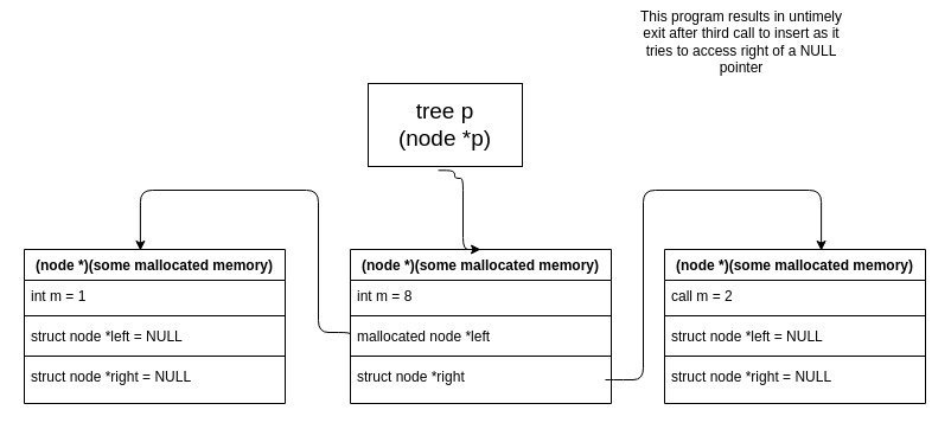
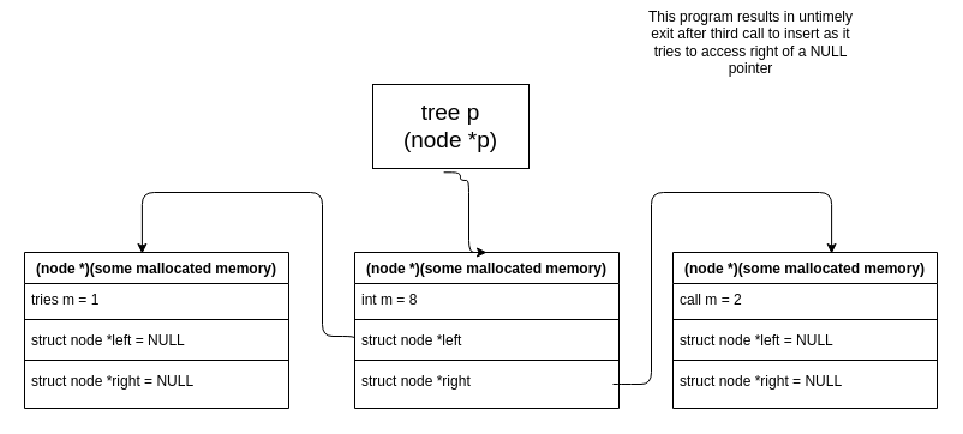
  <mxCell id="0" />
  <mxCell id="1" parent="0" />
  <mxCell id="2" value="(node *)(some mallocated memory)" style="swimlane;fontStyle=1;align=center;verticalAlign=top;childLayout=stackLayout;horizontal=1;startSize=26;horizontalStack=0;resizeParent=1;resizeParentMax=0;resizeLast=0;collapsible=1;marginBottom=0;" parent="1" vertex="1"><mxGeometry x="295" y="210" width="220" height="130" as="geometry" /></mxCell>
  <mxCell id="3" value="int m = 8" style="text;strokeColor=none;fillColor=none;align=left;verticalAlign=top;spacingLeft=4;spacingRight=4;overflow=hidden;rotatable=0;points=[[0,0.5],[1,0.5]];portConstraint=eastwest;" parent="2" vertex="1"><mxGeometry y="26" width="220" height="26" as="geometry" /></mxCell>
  <mxCell id="4" value="" style="line;strokeWidth=1;fillColor=none;align=left;verticalAlign=middle;spacingTop=-1;spacingLeft=3;spacingRight=3;rotatable=0;labelPosition=right;points=[];portConstraint=eastwest;strokeColor=inherit;" parent="2" vertex="1"><mxGeometry y="52" width="220" height="8" as="geometry" /></mxCell>
- <mxCell id="5" value="mallocated node *left " style="text;strokeColor=none;fillColor=none;align=left;verticalAlign=top;spacingLeft=4;spacingRight=4;overflow=hidden;rotatable=0;points=[[0,0.5],[1,0.5]];portConstraint=eastwest;" parent="2" vertex="1"><mxGeometry y="60" width="220" height="26" as="geometry" /></mxCell>
+ <mxCell id="5" value="struct node *left " style="text;strokeColor=none;fillColor=none;align=left;verticalAlign=top;spacingLeft=4;spacingRight=4;overflow=hidden;rotatable=0;points=[[0,0.5],[1,0.5]];portConstraint=eastwest;" parent="2" vertex="1"><mxGeometry y="60" width="220" height="26" as="geometry" /></mxCell>
  <mxCell id="6" value="" style="line;strokeWidth=1;fillColor=none;align=left;verticalAlign=middle;spacingTop=-1;spacingLeft=3;spacingRight=3;rotatable=0;labelPosition=right;points=[];portConstraint=eastwest;strokeColor=inherit;" parent="2" vertex="1"><mxGeometry y="86" width="220" height="8" as="geometry" /></mxCell>
  <mxCell id="7" value="struct node *right " style="text;strokeColor=none;fillColor=none;align=left;verticalAlign=top;spacingLeft=4;spacingRight=4;overflow=hidden;rotatable=0;points=[[0,0.5],[1,0.5]];portConstraint=eastwest;" parent="2" vertex="1"><mxGeometry y="94" width="220" height="26" as="geometry" /></mxCell>
  <mxCell id="8" style="text;strokeColor=none;fillColor=none;align=left;verticalAlign=top;spacingLeft=4;spacingRight=4;overflow=hidden;rotatable=0;points=[[0,0.5],[1,0.5]];portConstraint=eastwest;" parent="2" vertex="1"><mxGeometry y="120" width="220" height="10" as="geometry" /></mxCell>
  <mxCell id="9" value="tree p&lt;br&gt;(node *p)" style="rounded=0;whiteSpace=wrap;html=1;fontSize=19;" parent="1" vertex="1"><mxGeometry x="310" y="70" width="130" height="70" as="geometry" /></mxCell>
  <mxCell id="10" value="" style="endArrow=classic;html=1;exitX=0.455;exitY=1.047;exitDx=0;exitDy=0;exitPerimeter=0;entryX=0.5;entryY=0;entryDx=0;entryDy=0;edgeStyle=orthogonalEdgeStyle;" parent="1" source="9" target="2" edge="1"><mxGeometry width="50" height="50" relative="1" as="geometry"><mxPoint x="380" y="200" as="sourcePoint" /><mxPoint x="430" y="150" as="targetPoint" /><Array as="points"><mxPoint x="383" y="150" /><mxPoint x="390" y="150" /><mxPoint x="390" y="210" /></Array></mxGeometry></mxCell>
  <mxCell id="11" value="(node *)(some mallocated memory)" style="swimlane;fontStyle=1;align=center;verticalAlign=top;childLayout=stackLayout;horizontal=1;startSize=26;horizontalStack=0;resizeParent=1;resizeParentMax=0;resizeLast=0;collapsible=1;marginBottom=0;" parent="1" vertex="1"><mxGeometry x="20" y="210" width="220" height="130" as="geometry" /></mxCell>
- <mxCell id="12" value="int m = 1" style="text;strokeColor=none;fillColor=none;align=left;verticalAlign=top;spacingLeft=4;spacingRight=4;overflow=hidden;rotatable=0;points=[[0,0.5],[1,0.5]];portConstraint=eastwest;" parent="11" vertex="1"><mxGeometry y="26" width="220" height="26" as="geometry" /></mxCell>
+ <mxCell id="12" value="tries m = 1" style="text;strokeColor=none;fillColor=none;align=left;verticalAlign=top;spacingLeft=4;spacingRight=4;overflow=hidden;rotatable=0;points=[[0,0.5],[1,0.5]];portConstraint=eastwest;" parent="11" vertex="1"><mxGeometry y="26" width="220" height="26" as="geometry" /></mxCell>
  <mxCell id="13" value="" style="line;strokeWidth=1;fillColor=none;align=left;verticalAlign=middle;spacingTop=-1;spacingLeft=3;spacingRight=3;rotatable=0;labelPosition=right;points=[];portConstraint=eastwest;strokeColor=inherit;" parent="11" vertex="1"><mxGeometry y="52" width="220" height="8" as="geometry" /></mxCell>
  <mxCell id="14" value="struct node *left = NULL" style="text;strokeColor=none;fillColor=none;align=left;verticalAlign=top;spacingLeft=4;spacingRight=4;overflow=hidden;rotatable=0;points=[[0,0.5],[1,0.5]];portConstraint=eastwest;" parent="11" vertex="1"><mxGeometry y="60" width="220" height="26" as="geometry" /></mxCell>
  <mxCell id="15" value="" style="line;strokeWidth=1;fillColor=none;align=left;verticalAlign=middle;spacingTop=-1;spacingLeft=3;spacingRight=3;rotatable=0;labelPosition=right;points=[];portConstraint=eastwest;strokeColor=inherit;" parent="11" vertex="1"><mxGeometry y="86" width="220" height="8" as="geometry" /></mxCell>
  <mxCell id="16" value="struct node *right = NULL&#10;" style="text;strokeColor=none;fillColor=none;align=left;verticalAlign=top;spacingLeft=4;spacingRight=4;overflow=hidden;rotatable=0;points=[[0,0.5],[1,0.5]];portConstraint=eastwest;" parent="11" vertex="1"><mxGeometry y="94" width="220" height="26" as="geometry" /></mxCell>
  <mxCell id="17" style="text;strokeColor=none;fillColor=none;align=left;verticalAlign=top;spacingLeft=4;spacingRight=4;overflow=hidden;rotatable=0;points=[[0,0.5],[1,0.5]];portConstraint=eastwest;" parent="11" vertex="1"><mxGeometry y="120" width="220" height="10" as="geometry" /></mxCell>
  <mxCell id="18" value="(node *)(some mallocated memory)" style="swimlane;fontStyle=1;align=center;verticalAlign=top;childLayout=stackLayout;horizontal=1;startSize=26;horizontalStack=0;resizeParent=1;resizeParentMax=0;resizeLast=0;collapsible=1;marginBottom=0;" parent="1" vertex="1"><mxGeometry x="560" y="210" width="220" height="130" as="geometry" /></mxCell>
  <mxCell id="19" value="call m = 2" style="text;strokeColor=none;fillColor=none;align=left;verticalAlign=top;spacingLeft=4;spacingRight=4;overflow=hidden;rotatable=0;points=[[0,0.5],[1,0.5]];portConstraint=eastwest;" parent="18" vertex="1"><mxGeometry y="26" width="220" height="26" as="geometry" /></mxCell>
  <mxCell id="20" value="" style="line;strokeWidth=1;fillColor=none;align=left;verticalAlign=middle;spacingTop=-1;spacingLeft=3;spacingRight=3;rotatable=0;labelPosition=right;points=[];portConstraint=eastwest;strokeColor=inherit;" parent="18" vertex="1"><mxGeometry y="52" width="220" height="8" as="geometry" /></mxCell>
  <mxCell id="21" value="struct node *left = NULL" style="text;strokeColor=none;fillColor=none;align=left;verticalAlign=top;spacingLeft=4;spacingRight=4;overflow=hidden;rotatable=0;points=[[0,0.5],[1,0.5]];portConstraint=eastwest;" parent="18" vertex="1"><mxGeometry y="60" width="220" height="26" as="geometry" /></mxCell>
  <mxCell id="22" value="" style="line;strokeWidth=1;fillColor=none;align=left;verticalAlign=middle;spacingTop=-1;spacingLeft=3;spacingRight=3;rotatable=0;labelPosition=right;points=[];portConstraint=eastwest;strokeColor=inherit;" parent="18" vertex="1"><mxGeometry y="86" width="220" height="8" as="geometry" /></mxCell>
  <mxCell id="23" value="struct node *right = NULL&#10;" style="text;strokeColor=none;fillColor=none;align=left;verticalAlign=top;spacingLeft=4;spacingRight=4;overflow=hidden;rotatable=0;points=[[0,0.5],[1,0.5]];portConstraint=eastwest;" parent="18" vertex="1"><mxGeometry y="94" width="220" height="26" as="geometry" /></mxCell>
  <mxCell id="24" style="text;strokeColor=none;fillColor=none;align=left;verticalAlign=top;spacingLeft=4;spacingRight=4;overflow=hidden;rotatable=0;points=[[0,0.5],[1,0.5]];portConstraint=eastwest;" parent="18" vertex="1"><mxGeometry y="120" width="220" height="10" as="geometry" /></mxCell>
  <mxCell id="25" value="" style="endArrow=classic;html=1;exitX=0;exitY=0.5;exitDx=0;exitDy=0;entryX=0.445;entryY=0.008;entryDx=0;entryDy=0;entryPerimeter=0;edgeStyle=orthogonalEdgeStyle;" parent="1" source="5" target="11" edge="1"><mxGeometry width="50" height="50" relative="1" as="geometry"><mxPoint x="380" y="270" as="sourcePoint" /><mxPoint x="430" y="220" as="targetPoint" /><Array as="points"><mxPoint x="295" y="280" /><mxPoint x="268" y="280" /><mxPoint x="268" y="160" /><mxPoint x="118" y="160" /></Array></mxGeometry></mxCell>
  <mxCell id="26" value="" style="endArrow=classic;html=1;entryX=0.445;entryY=0.008;entryDx=0;entryDy=0;entryPerimeter=0;edgeStyle=orthogonalEdgeStyle;" parent="1" edge="1"><mxGeometry width="50" height="50" relative="1" as="geometry"><mxPoint x="510" y="320" as="sourcePoint" /><mxPoint x="692.1" y="211.04" as="targetPoint" /><Array as="points"><mxPoint x="515" y="320" /><mxPoint x="542" y="320" /><mxPoint x="542" y="160" /><mxPoint x="692" y="160" /></Array></mxGeometry></mxCell>
  <mxCell id="27" value="This program results in untimely exit after third call to insert as it tries to access right of a NULL pointer" style="text;html=1;strokeColor=none;fillColor=none;align=center;verticalAlign=middle;whiteSpace=wrap;rounded=0;" vertex="1" parent="1"><mxGeometry x="530" y="20" width="190" height="30" as="geometry" /></mxCell>
